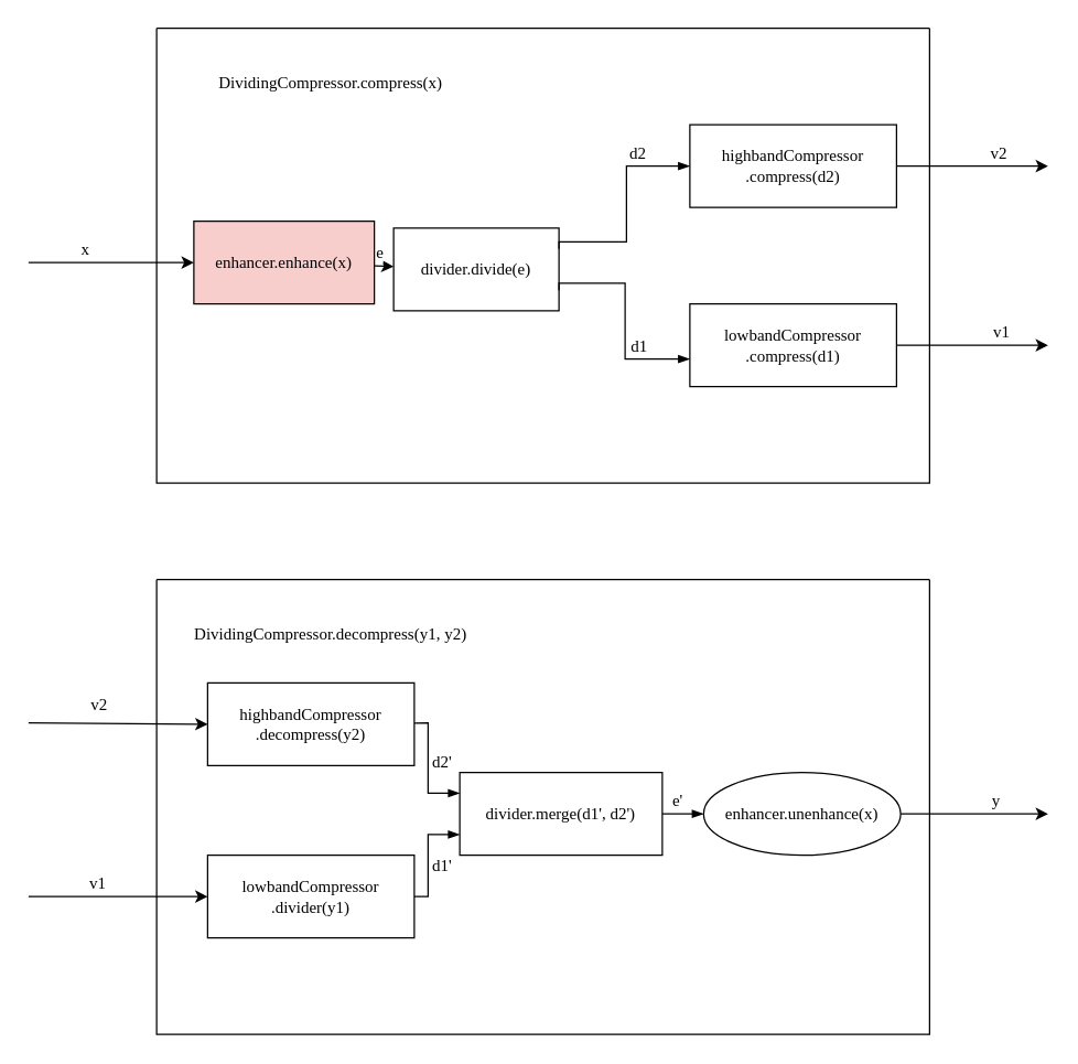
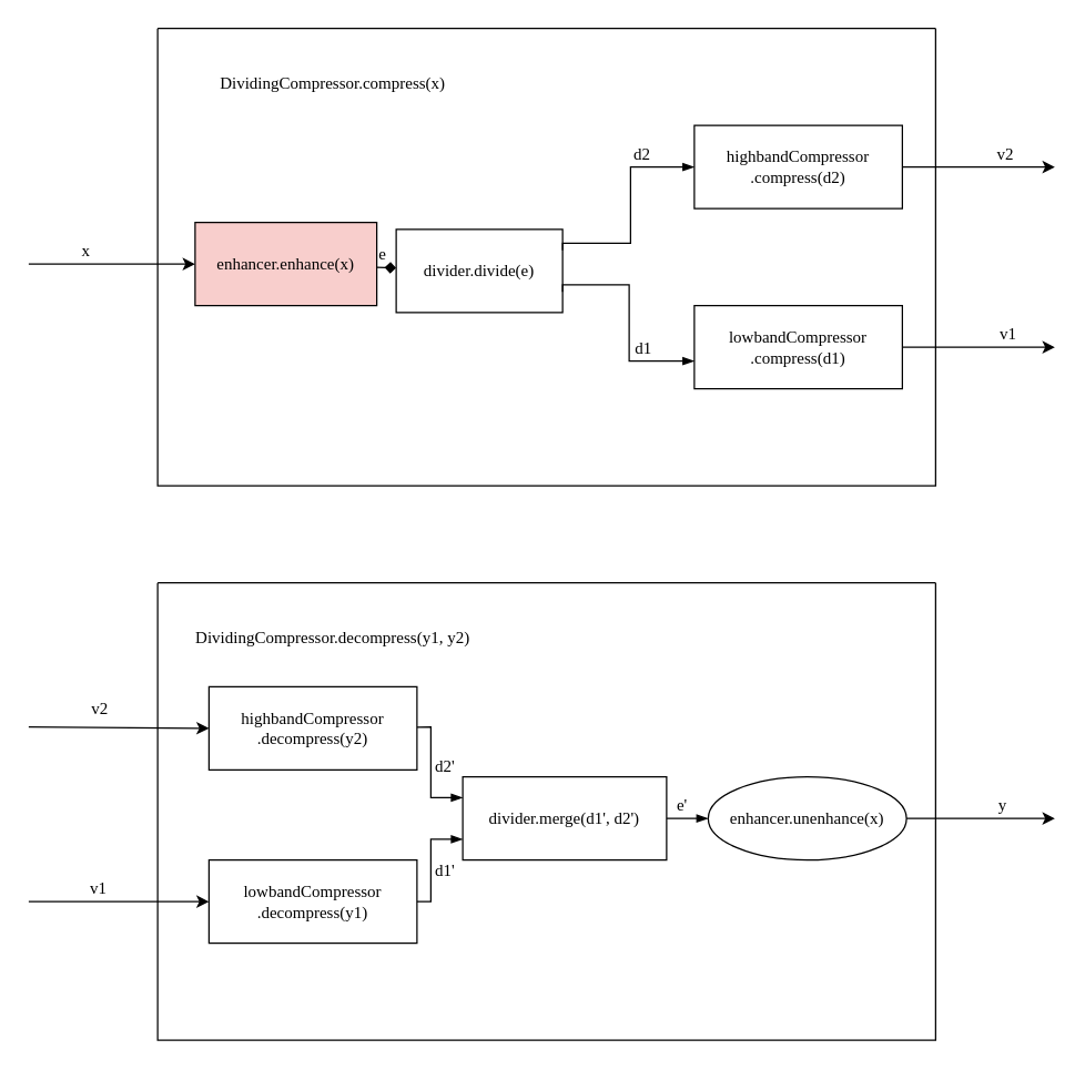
  <mxCell id="0" />
  <mxCell id="1" parent="0" />
  <mxCell id="2" value="" style="swimlane;startSize=0;fontFamily=Georgia;fontSize=12;" parent="1" vertex="1"><mxGeometry x="113" y="20" width="561" height="330" as="geometry" /></mxCell>
  <mxCell id="3" value="highbandCompressor&lt;br style=&quot;font-size: 12px;&quot;&gt;.compress(d2)" style="whiteSpace=wrap;html=1;fontFamily=Georgia;fontSize=12;" parent="2" vertex="1"><mxGeometry x="387" y="70" width="150" height="60" as="geometry" /></mxCell>
  <mxCell id="4" value="lowbandCompressor&lt;br style=&quot;font-size: 12px;&quot;&gt;.compress(d1)" style="whiteSpace=wrap;html=1;fontFamily=Georgia;fontSize=12;" parent="2" vertex="1"><mxGeometry x="387" y="200" width="150" height="60" as="geometry" /></mxCell>
  <mxCell id="5" value="divider.divide(e)" style="whiteSpace=wrap;html=1;fontFamily=Georgia;fontSize=12;" parent="2" vertex="1"><mxGeometry x="172" y="145" width="120" height="60" as="geometry" /></mxCell>
  <mxCell id="6" value="" style="edgeStyle=orthogonalEdgeStyle;rounded=0;orthogonalLoop=1;jettySize=auto;html=1;endArrow=blockThin;endFill=1;entryX=0;entryY=0.5;entryDx=0;entryDy=0;exitX=1;exitY=0.25;exitDx=0;exitDy=0;fontFamily=Georgia;fontSize=12;" parent="2" source="5" target="3" edge="1"><mxGeometry relative="1" as="geometry"><Array as="points"><mxPoint x="341" y="155" /><mxPoint x="341" y="100" /></Array></mxGeometry></mxCell>
  <mxCell id="7" value="d2" style="edgeLabel;html=1;align=center;verticalAlign=middle;resizable=0;points=[];fontSize=12;fontFamily=Georgia;" vertex="1" connectable="0" parent="6"><mxGeometry x="0.477" y="2" relative="1" as="geometry"><mxPoint x="2" y="-8" as="offset" /></mxGeometry></mxCell>
  <mxCell id="8" value="" style="edgeStyle=orthogonalEdgeStyle;rounded=0;orthogonalLoop=1;jettySize=auto;html=1;endArrow=blockThin;endFill=1;exitX=1;exitY=0.75;exitDx=0;exitDy=0;fontFamily=Georgia;fontSize=12;" parent="2" source="5" target="4" edge="1"><mxGeometry relative="1" as="geometry"><Array as="points"><mxPoint x="340" y="185" /><mxPoint x="340" y="240" /></Array></mxGeometry></mxCell>
  <mxCell id="9" value="d1" style="edgeLabel;html=1;align=center;verticalAlign=middle;resizable=0;points=[];fontSize=12;fontFamily=Georgia;" vertex="1" connectable="0" parent="8"><mxGeometry x="0.513" y="-1" relative="1" as="geometry"><mxPoint y="-11" as="offset" /></mxGeometry></mxCell>
- <mxCell id="10" value="" style="edgeStyle=none;html=1;fontFamily=Georgia;fontSize=12;" edge="1" parent="2" source="12" target="5"><mxGeometry relative="1" as="geometry" /></mxCell>
+ <mxCell id="10" value="" style="edgeStyle=none;html=1;fontFamily=Georgia;fontSize=12;endArrow=diamond;" edge="1" parent="2" source="12" target="5"><mxGeometry relative="1" as="geometry" /></mxCell>
  <mxCell id="11" value="e" style="edgeLabel;html=1;align=center;verticalAlign=middle;resizable=0;points=[];fontSize=12;fontFamily=Georgia;" vertex="1" connectable="0" parent="10"><mxGeometry x="0.275" y="1" relative="1" as="geometry"><mxPoint x="-6" y="-9" as="offset" /></mxGeometry></mxCell>
  <mxCell id="12" value="enhancer.enhance(x)" style="whiteSpace=wrap;html=1;fontFamily=Georgia;fontSize=12;fillColor=#f8cecc;" vertex="1" parent="2"><mxGeometry x="27" y="140" width="131" height="60" as="geometry" /></mxCell>
  <mxCell id="13" value="DividingCompressor.compress(x)" style="text;html=1;align=center;verticalAlign=middle;resizable=0;points=[];autosize=1;strokeColor=none;fillColor=none;fontFamily=Georgia;fontSize=12;" vertex="1" parent="2"><mxGeometry x="31" y="30" width="190" height="20" as="geometry" /></mxCell>
  <mxCell id="14" value="" style="endArrow=classic;html=1;fontFamily=Georgia;fontSize=12;" edge="1" parent="1" target="12"><mxGeometry width="50" height="50" relative="1" as="geometry"><mxPoint x="20" y="190" as="sourcePoint" /><mxPoint x="70" y="130" as="targetPoint" /></mxGeometry></mxCell>
  <mxCell id="15" value="x" style="edgeLabel;html=1;align=center;verticalAlign=middle;resizable=0;points=[];fontSize=12;fontFamily=Georgia;" vertex="1" connectable="0" parent="14"><mxGeometry x="-0.417" y="-4" relative="1" as="geometry"><mxPoint x="5" y="-14" as="offset" /></mxGeometry></mxCell>
  <mxCell id="16" value="" style="endArrow=classic;html=1;fontFamily=Georgia;fontSize=12;exitX=1;exitY=0.5;exitDx=0;exitDy=0;" edge="1" parent="1" source="3"><mxGeometry width="50" height="50" relative="1" as="geometry"><mxPoint x="690" y="170" as="sourcePoint" /><mxPoint x="760" y="120" as="targetPoint" /></mxGeometry></mxCell>
  <mxCell id="17" value="v2" style="edgeLabel;html=1;align=center;verticalAlign=middle;resizable=0;points=[];fontSize=12;fontFamily=Georgia;" vertex="1" connectable="0" parent="16"><mxGeometry x="0.333" relative="1" as="geometry"><mxPoint y="-10" as="offset" /></mxGeometry></mxCell>
  <mxCell id="18" value="" style="endArrow=classic;html=1;fontFamily=Georgia;fontSize=12;exitX=1;exitY=0.5;exitDx=0;exitDy=0;" edge="1" parent="1" source="4"><mxGeometry width="50" height="50" relative="1" as="geometry"><mxPoint x="690" y="300" as="sourcePoint" /><mxPoint x="760" y="250" as="targetPoint" /></mxGeometry></mxCell>
  <mxCell id="19" value="v1" style="edgeLabel;html=1;align=center;verticalAlign=middle;resizable=0;points=[];fontSize=12;fontFamily=Georgia;" vertex="1" connectable="0" parent="18"><mxGeometry x="0.364" relative="1" as="geometry"><mxPoint y="-10" as="offset" /></mxGeometry></mxCell>
  <mxCell id="20" value="" style="swimlane;startSize=0;fontFamily=Georgia;fontSize=12;" vertex="1" parent="1"><mxGeometry x="113" y="420" width="561" height="330" as="geometry" /></mxCell>
  <mxCell id="21" value="" style="edgeStyle=none;html=1;fontFamily=Georgia;fontSize=12;endArrow=blockThin;endFill=1;rounded=0;entryX=0;entryY=0.25;entryDx=0;entryDy=0;" edge="1" parent="20" source="23" target="29"><mxGeometry relative="1" as="geometry"><Array as="points"><mxPoint x="197" y="104" /><mxPoint x="197" y="155" /></Array></mxGeometry></mxCell>
  <mxCell id="22" value="d2'" style="edgeLabel;html=1;align=center;verticalAlign=middle;resizable=0;points=[];fontSize=12;fontFamily=Georgia;" vertex="1" connectable="0" parent="21"><mxGeometry x="-0.058" y="-1" relative="1" as="geometry"><mxPoint x="10" y="-1" as="offset" /></mxGeometry></mxCell>
  <mxCell id="23" value="highbandCompressor&lt;br style=&quot;font-size: 12px&quot;&gt;.decompress(y2)" style="whiteSpace=wrap;html=1;fontFamily=Georgia;fontSize=12;" vertex="1" parent="20"><mxGeometry x="37" y="75" width="150" height="60" as="geometry" /></mxCell>
  <mxCell id="24" value="" style="edgeStyle=none;html=1;fontFamily=Georgia;fontSize=12;endArrow=blockThin;endFill=1;rounded=0;entryX=0;entryY=0.75;entryDx=0;entryDy=0;" edge="1" parent="20" source="26" target="29"><mxGeometry relative="1" as="geometry"><Array as="points"><mxPoint x="197" y="230" /><mxPoint x="197" y="185" /></Array></mxGeometry></mxCell>
  <mxCell id="25" value="d1'" style="edgeLabel;html=1;align=center;verticalAlign=middle;resizable=0;points=[];fontSize=12;fontFamily=Georgia;" vertex="1" connectable="0" parent="24"><mxGeometry x="-0.062" relative="1" as="geometry"><mxPoint x="9" y="4" as="offset" /></mxGeometry></mxCell>
- <mxCell id="26" value="lowbandCompressor&lt;br style=&quot;font-size: 12px&quot;&gt;.divider(y1)" style="whiteSpace=wrap;html=1;fontFamily=Georgia;fontSize=12;" vertex="1" parent="20"><mxGeometry x="37" y="200" width="150" height="60" as="geometry" /></mxCell>
+ <mxCell id="26" value="lowbandCompressor&lt;br style=&quot;font-size: 12px&quot;&gt;.decompress(y1)" style="whiteSpace=wrap;html=1;fontFamily=Georgia;fontSize=12;" vertex="1" parent="20"><mxGeometry x="37" y="200" width="150" height="60" as="geometry" /></mxCell>
  <mxCell id="27" value="" style="edgeStyle=none;html=1;fontFamily=Georgia;fontSize=12;endArrow=blockThin;endFill=1;" edge="1" parent="20" source="29" target="30"><mxGeometry relative="1" as="geometry" /></mxCell>
  <mxCell id="28" value="e'" style="edgeLabel;html=1;align=center;verticalAlign=middle;resizable=0;points=[];fontSize=12;fontFamily=Georgia;" vertex="1" connectable="0" parent="27"><mxGeometry x="-0.41" relative="1" as="geometry"><mxPoint x="1" y="-10" as="offset" /></mxGeometry></mxCell>
  <mxCell id="29" value="divider.merge(d1', d2')" style="whiteSpace=wrap;html=1;fontFamily=Georgia;fontSize=12;" vertex="1" parent="20"><mxGeometry x="220" y="140" width="147" height="60" as="geometry" /></mxCell>
  <mxCell id="30" value="enhancer.unenhance(x)" style="ellipse;whiteSpace=wrap;html=1;fontFamily=Georgia;fontSize=12;" vertex="1" parent="20"><mxGeometry x="397" y="140" width="143" height="60" as="geometry" /></mxCell>
  <mxCell id="31" value="DividingCompressor.decompress(y1, y2)" style="text;html=1;align=center;verticalAlign=middle;resizable=0;points=[];autosize=1;strokeColor=none;fillColor=none;fontFamily=Georgia;fontSize=12;" vertex="1" parent="20"><mxGeometry x="11" y="30" width="230" height="20" as="geometry" /></mxCell>
  <mxCell id="32" value="" style="endArrow=classic;html=1;fontFamily=Georgia;fontSize=12;entryX=0;entryY=0.5;entryDx=0;entryDy=0;" edge="1" parent="1" target="23"><mxGeometry width="50" height="50" relative="1" as="geometry"><mxPoint x="20" y="524" as="sourcePoint" /><mxPoint x="60" y="500" as="targetPoint" /></mxGeometry></mxCell>
  <mxCell id="33" value="v2" style="edgeLabel;html=1;align=center;verticalAlign=middle;resizable=0;points=[];fontSize=12;fontFamily=Georgia;" vertex="1" connectable="0" parent="32"><mxGeometry x="-0.269" y="-1" relative="1" as="geometry"><mxPoint x="3" y="-15" as="offset" /></mxGeometry></mxCell>
  <mxCell id="34" value="" style="endArrow=classic;html=1;fontFamily=Georgia;fontSize=12;entryX=0;entryY=0.5;entryDx=0;entryDy=0;" edge="1" parent="1" target="26"><mxGeometry width="50" height="50" relative="1" as="geometry"><mxPoint x="20" y="650" as="sourcePoint" /><mxPoint x="80" y="610" as="targetPoint" /></mxGeometry></mxCell>
  <mxCell id="35" value="v1" style="edgeLabel;html=1;align=center;verticalAlign=middle;resizable=0;points=[];fontSize=12;fontFamily=Georgia;" vertex="1" connectable="0" parent="34"><mxGeometry x="-0.254" y="-1" relative="1" as="geometry"><mxPoint x="1" y="-11" as="offset" /></mxGeometry></mxCell>
  <mxCell id="36" value="" style="endArrow=classic;html=1;rounded=0;fontFamily=Georgia;fontSize=12;exitX=1;exitY=0.5;exitDx=0;exitDy=0;" edge="1" parent="1" source="30"><mxGeometry width="50" height="50" relative="1" as="geometry"><mxPoint x="710" y="610" as="sourcePoint" /><mxPoint x="760" y="590" as="targetPoint" /></mxGeometry></mxCell>
  <mxCell id="37" value="y" style="edgeLabel;html=1;align=center;verticalAlign=middle;resizable=0;points=[];fontSize=12;fontFamily=Georgia;" vertex="1" connectable="0" parent="36"><mxGeometry x="0.274" y="1" relative="1" as="geometry"><mxPoint y="-9" as="offset" /></mxGeometry></mxCell>
